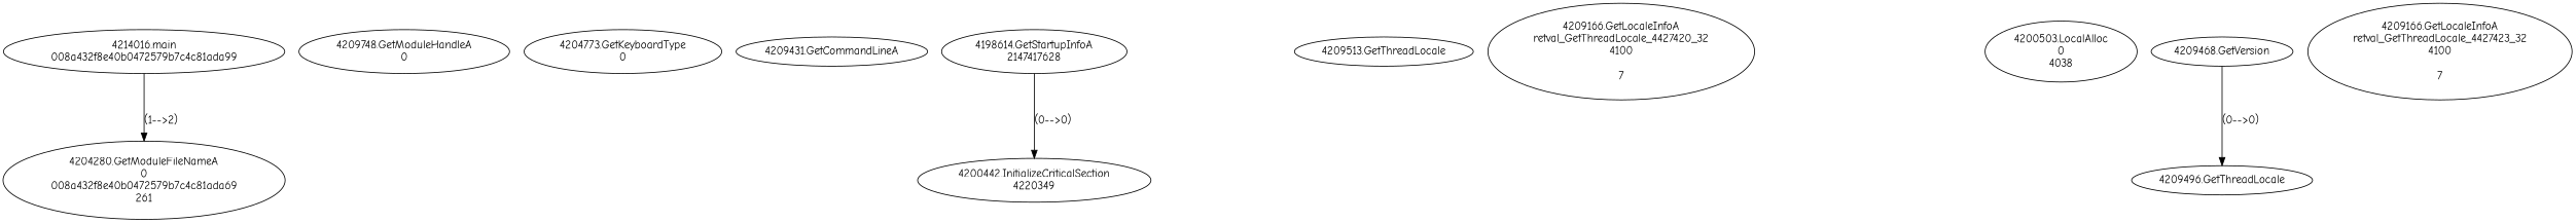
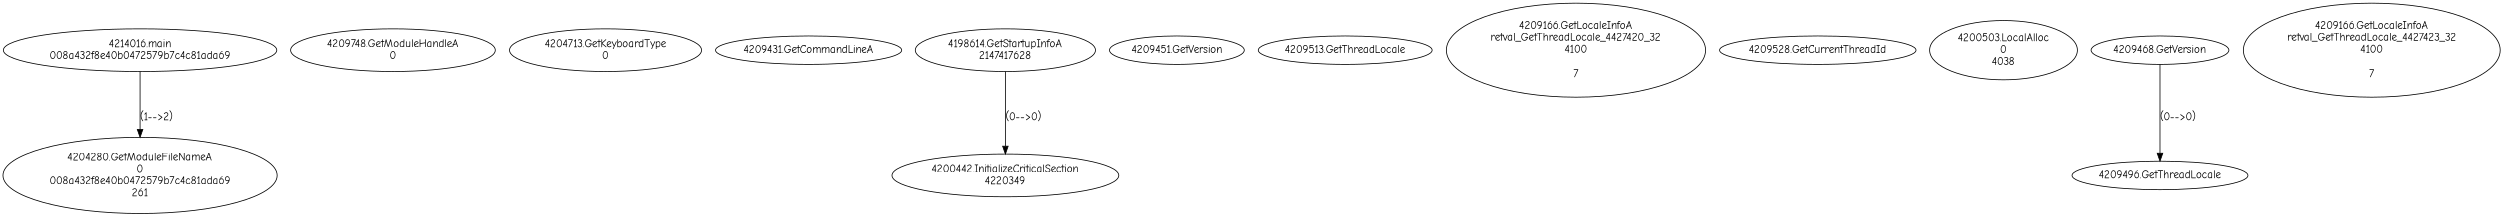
  digraph {
    fontname="Comic Neue"
    node [fontname="Comic Neue"]
    edge [fontname="Comic Neue"]
-   n1 [label="4214016.main\n008a432f8e40b0472579b7c4c81ada99"]
+   n1 [label="4214016.main\n008a432f8e40b0472579b7c4c81ada69"]
    n2 [label="4204280.GetModuleFileNameA\n0\n008a432f8e40b0472579b7c4c81ada69\n261"]
    n3 [label="4209748.GetModuleHandleA\n0"]
-   n4 [label="4204773.GetKeyboardType\n0"]
+   n4 [label="4204713.GetKeyboardType\n0"]
    n5 [label="4209431.GetCommandLineA\n"]
    n6 [label="4198614.GetStartupInfoA\n2147417628"]
    n7 [label="4200442.InitializeCriticalSection\n4220349"]
+   n8 [label="4209451.GetVersion\n"]
    n9 [label="4209513.GetThreadLocale\n"]
    n10 [label="4209166.GetLocaleInfoA\nretval_GetThreadLocale_4427420_32\n4100\n\n7"]
+   n11 [label="4209528.GetCurrentThreadId\n"]
    n12 [label="4200503.LocalAlloc\n0\n4038"]
    n13 [label="4209468.GetVersion\n"]
    n14 [label="4209496.GetThreadLocale\n"]
    n15 [label="4209166.GetLocaleInfoA\nretval_GetThreadLocale_4427423_32\n4100\n\n7"]
    n1 -> n2 [label="(1-->2)"]
    n6 -> n7 [label="(0-->0)"]
    n13 -> n14 [label="(0-->0)"]
  }
